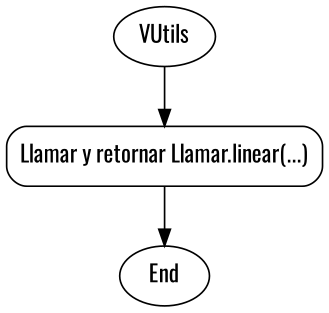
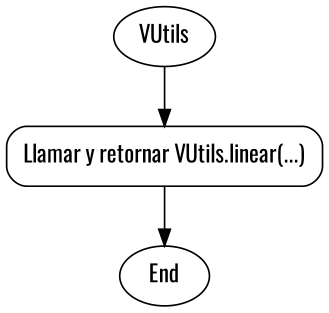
  digraph {
    fontname=Oswald
    rankdir=TB
    node [fontname=Oswald shape=ellipse style=rounded]
    edge [fontname=Oswald]
    n1 [label=VUtils]
-   n2 [label="Llamar y retornar Llamar.linear(...)" shape=box]
+   n2 [label="Llamar y retornar VUtils.linear(...)" shape=box]
    End
    n1 -> n2
    n2 -> End
  }
